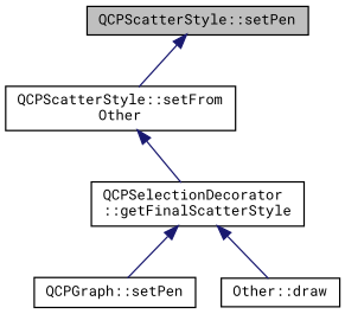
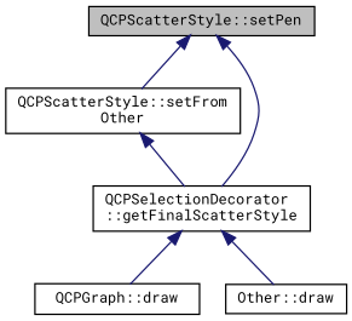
  digraph {
    fontname="Roboto Mono"
    rankdir=TB
    node [color=black fillcolor=white fontname="Roboto Mono" fontsize=10 shape=record style=filled]
    edge [color=midnightblue dir=back fontname="Roboto Mono" fontsize=10 labelfontname=Helvetica labelfontsize=10 style=solid]
    n1 [fillcolor=grey75 fontcolor=black height=0.2 label="QCPScatterStyle::setPen" width=0.4]
    n2 [height=0.2 label="QCPScatterStyle::setFrom\lOther" width=0.4]
    n3 [height=0.2 label="QCPSelectionDecorator\l::getFinalScatterStyle" width=0.4]
-   n4 [height=0.2 label="QCPGraph::setPen" width=0.4]
+   n4 [height=0.2 label="QCPGraph::draw" width=0.4]
    n5 [height=0.2 label="Other::draw" width=0.4]
    n1 -> n2
+   n1 -> n3
    n2 -> n3
    n3 -> n4
    n3 -> n5
  }
